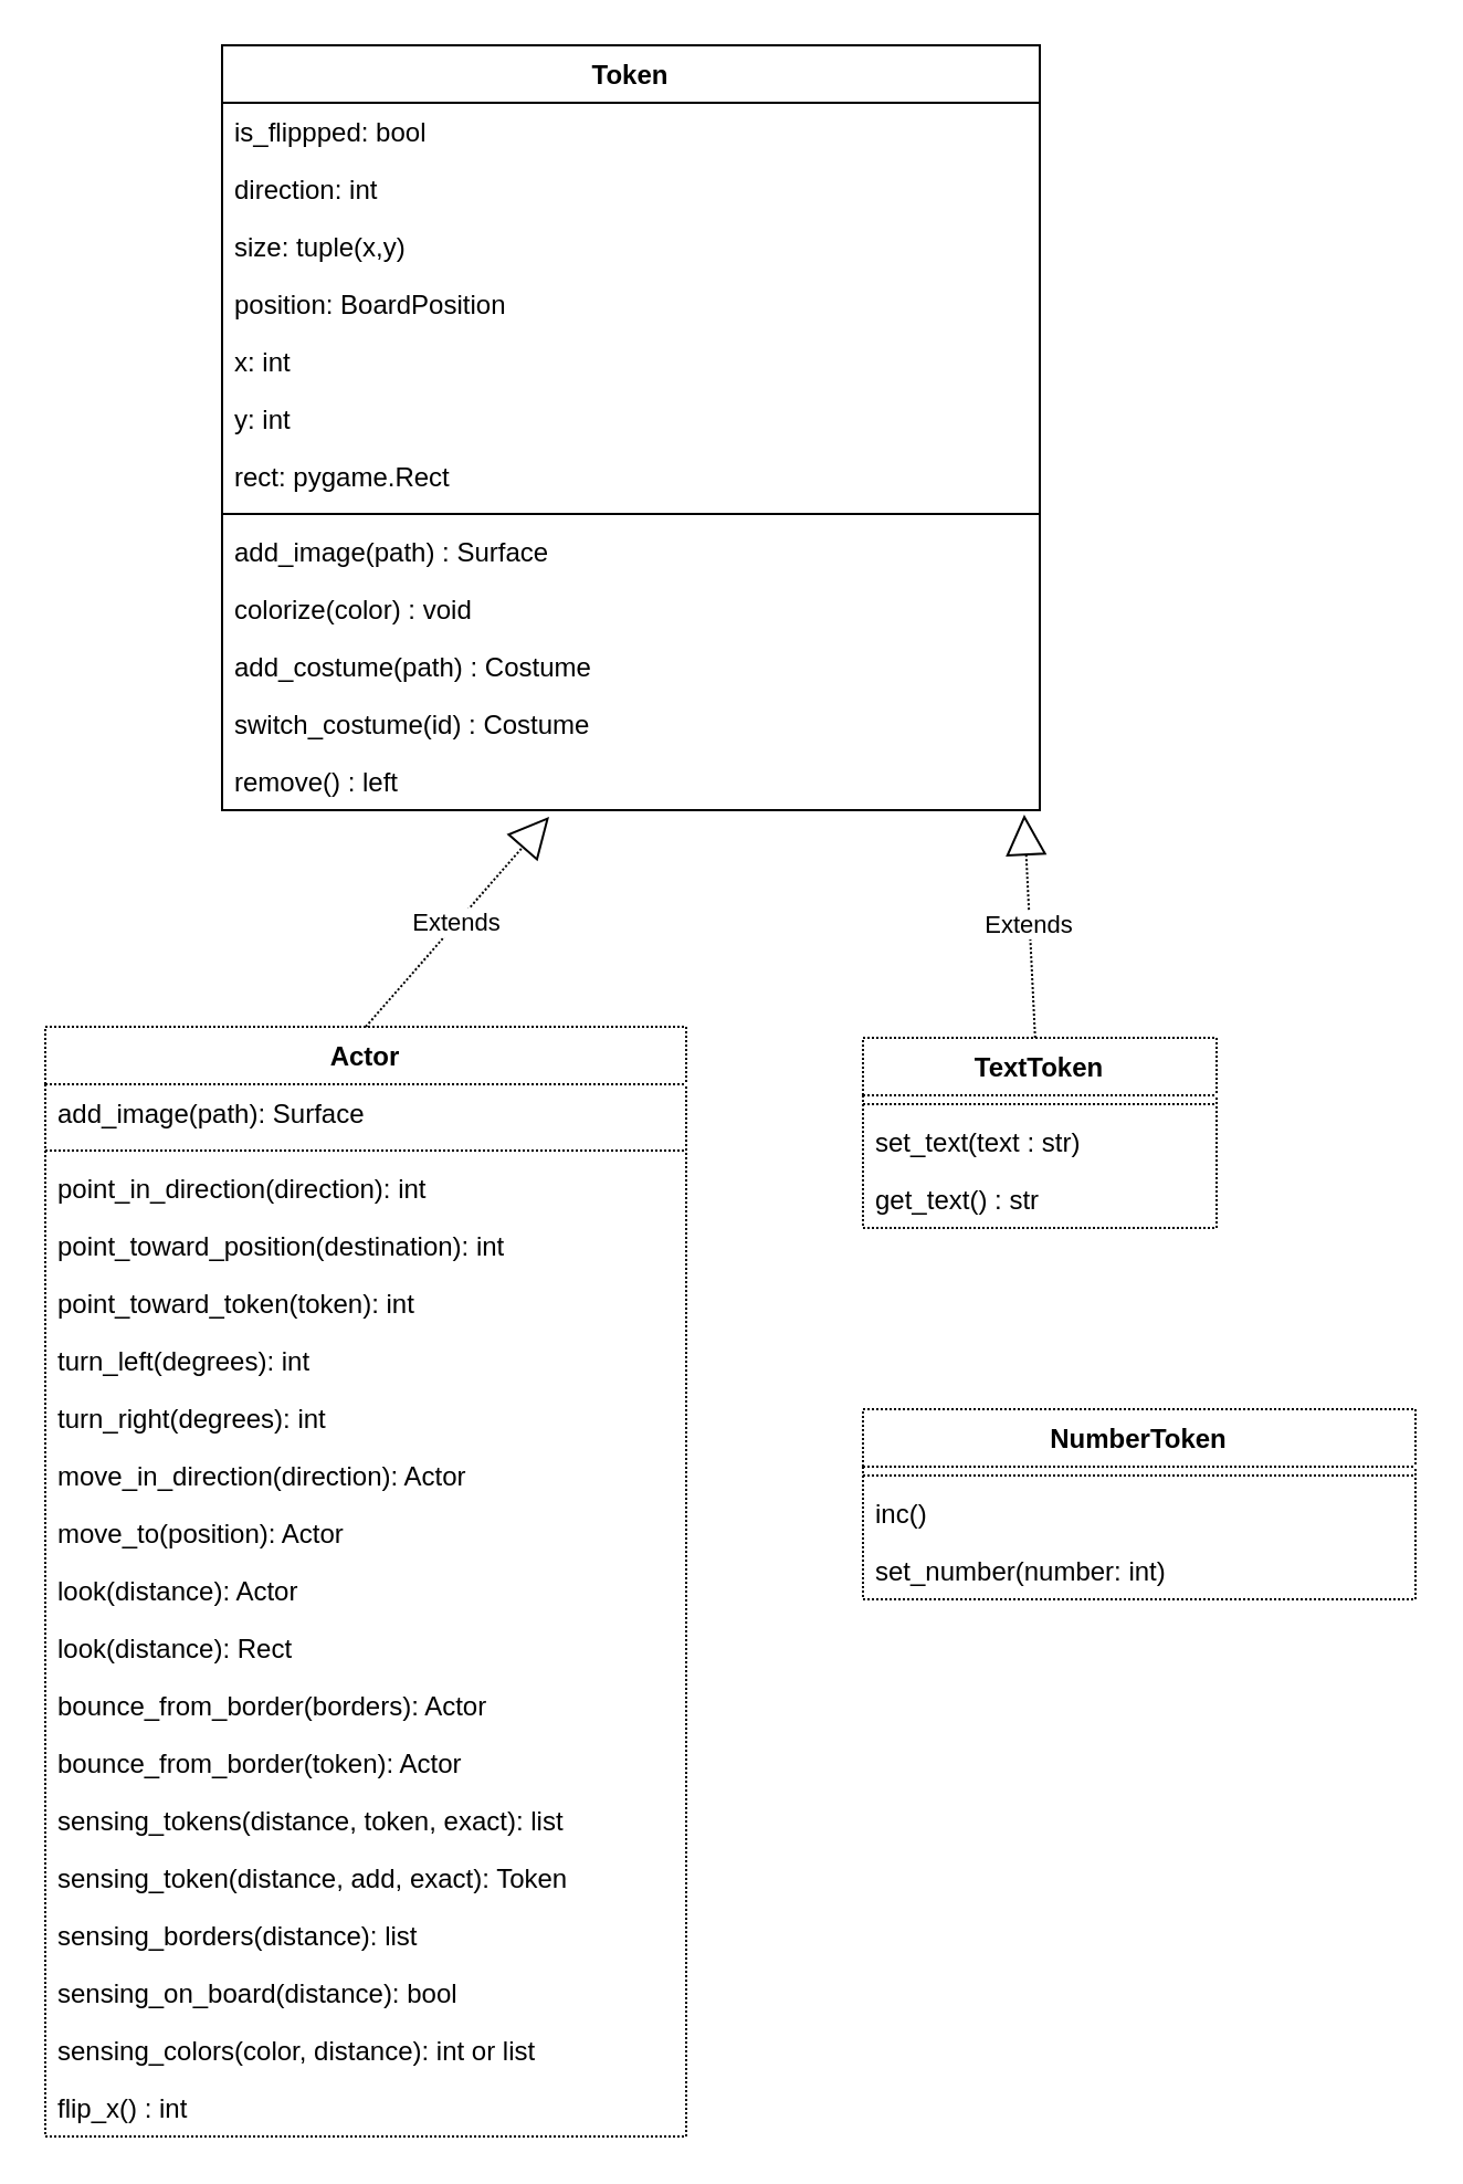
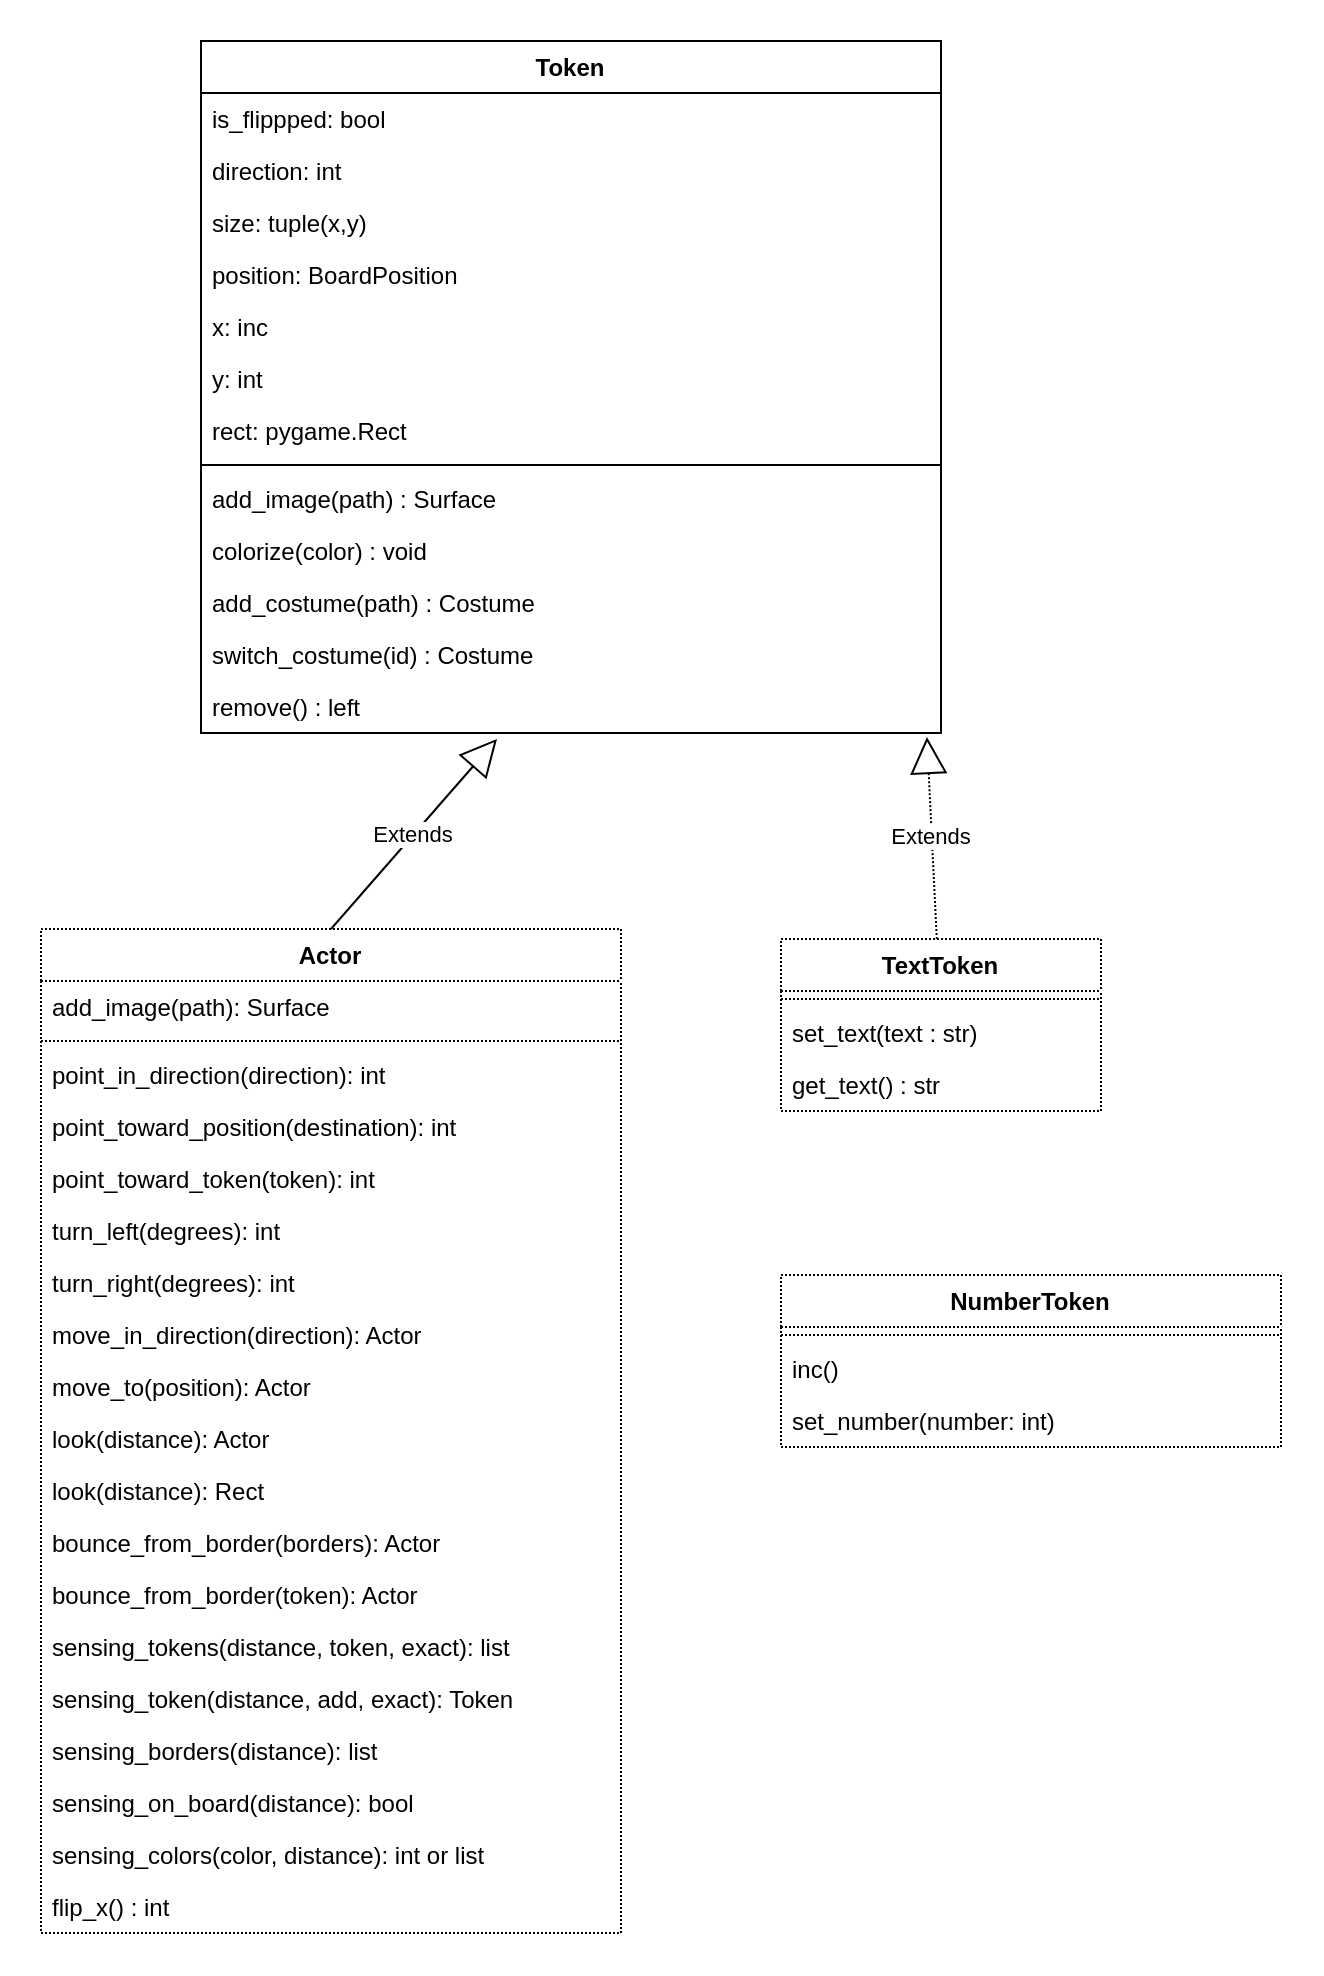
  <mxCell id="0" />
  <mxCell id="1" parent="0" />
  <mxCell id="2" value="Token&#10;&#10;" style="swimlane;fontStyle=1;align=center;verticalAlign=top;childLayout=stackLayout;horizontal=1;startSize=26;horizontalStack=0;resizeParent=1;resizeParentMax=0;resizeLast=0;collapsible=1;marginBottom=0;" parent="1" vertex="1"><mxGeometry x="100" y="20" width="370" height="346" as="geometry" /></mxCell>
  <mxCell id="3" value="is_flippped: bool&#10;" style="text;strokeColor=none;fillColor=none;align=left;verticalAlign=top;spacingLeft=4;spacingRight=4;overflow=hidden;rotatable=0;points=[[0,0.5],[1,0.5]];portConstraint=eastwest;" parent="2" vertex="1"><mxGeometry y="26" width="370" height="26" as="geometry" /></mxCell>
  <mxCell id="4" value="direction: int&#10;" style="text;strokeColor=none;fillColor=none;align=left;verticalAlign=top;spacingLeft=4;spacingRight=4;overflow=hidden;rotatable=0;points=[[0,0.5],[1,0.5]];portConstraint=eastwest;" parent="2" vertex="1"><mxGeometry y="52" width="370" height="26" as="geometry" /></mxCell>
  <mxCell id="5" value="size: tuple(x,y)&#10;" style="text;strokeColor=none;fillColor=none;align=left;verticalAlign=top;spacingLeft=4;spacingRight=4;overflow=hidden;rotatable=0;points=[[0,0.5],[1,0.5]];portConstraint=eastwest;" parent="2" vertex="1"><mxGeometry y="78" width="370" height="26" as="geometry" /></mxCell>
  <mxCell id="6" value="position: BoardPosition&#10;" style="text;strokeColor=none;fillColor=none;align=left;verticalAlign=top;spacingLeft=4;spacingRight=4;overflow=hidden;rotatable=0;points=[[0,0.5],[1,0.5]];portConstraint=eastwest;" parent="2" vertex="1"><mxGeometry y="104" width="370" height="26" as="geometry" /></mxCell>
- <mxCell id="7" value="x: int" style="text;strokeColor=none;fillColor=none;align=left;verticalAlign=top;spacingLeft=4;spacingRight=4;overflow=hidden;rotatable=0;points=[[0,0.5],[1,0.5]];portConstraint=eastwest;" parent="2" vertex="1"><mxGeometry y="130" width="370" height="26" as="geometry" /></mxCell>
+ <mxCell id="7" value="x: inc" style="text;strokeColor=none;fillColor=none;align=left;verticalAlign=top;spacingLeft=4;spacingRight=4;overflow=hidden;rotatable=0;points=[[0,0.5],[1,0.5]];portConstraint=eastwest;" parent="2" vertex="1"><mxGeometry y="130" width="370" height="26" as="geometry" /></mxCell>
  <mxCell id="8" value="y: int&#10;" style="text;strokeColor=none;fillColor=none;align=left;verticalAlign=top;spacingLeft=4;spacingRight=4;overflow=hidden;rotatable=0;points=[[0,0.5],[1,0.5]];portConstraint=eastwest;" parent="2" vertex="1"><mxGeometry y="156" width="370" height="26" as="geometry" /></mxCell>
  <mxCell id="9" value="rect: pygame.Rect&#10;" style="text;strokeColor=none;fillColor=none;align=left;verticalAlign=top;spacingLeft=4;spacingRight=4;overflow=hidden;rotatable=0;points=[[0,0.5],[1,0.5]];portConstraint=eastwest;" parent="2" vertex="1"><mxGeometry y="182" width="370" height="26" as="geometry" /></mxCell>
  <mxCell id="10" value="" style="line;strokeWidth=1;fillColor=none;align=left;verticalAlign=middle;spacingTop=-1;spacingLeft=3;spacingRight=3;rotatable=0;labelPosition=right;points=[];portConstraint=eastwest;" parent="2" vertex="1"><mxGeometry y="208" width="370" height="8" as="geometry" /></mxCell>
  <mxCell id="11" value="add_image(path) : Surface" style="text;strokeColor=none;fillColor=none;align=left;verticalAlign=top;spacingLeft=4;spacingRight=4;overflow=hidden;rotatable=0;points=[[0,0.5],[1,0.5]];portConstraint=eastwest;" parent="2" vertex="1"><mxGeometry y="216" width="370" height="26" as="geometry" /></mxCell>
  <mxCell id="12" value="colorize(color) : void" style="text;strokeColor=none;fillColor=none;align=left;verticalAlign=top;spacingLeft=4;spacingRight=4;overflow=hidden;rotatable=0;points=[[0,0.5],[1,0.5]];portConstraint=eastwest;" parent="2" vertex="1"><mxGeometry y="242" width="370" height="26" as="geometry" /></mxCell>
  <mxCell id="13" value="add_costume(path) : Costume" style="text;strokeColor=none;fillColor=none;align=left;verticalAlign=top;spacingLeft=4;spacingRight=4;overflow=hidden;rotatable=0;points=[[0,0.5],[1,0.5]];portConstraint=eastwest;" parent="2" vertex="1"><mxGeometry y="268" width="370" height="26" as="geometry" /></mxCell>
  <mxCell id="14" value="switch_costume(id) : Costume" style="text;strokeColor=none;fillColor=none;align=left;verticalAlign=top;spacingLeft=4;spacingRight=4;overflow=hidden;rotatable=0;points=[[0,0.5],[1,0.5]];portConstraint=eastwest;" parent="2" vertex="1"><mxGeometry y="294" width="370" height="26" as="geometry" /></mxCell>
  <mxCell id="15" value="remove() : left" style="text;strokeColor=none;fillColor=none;align=left;verticalAlign=top;spacingLeft=4;spacingRight=4;overflow=hidden;rotatable=0;points=[[0,0.5],[1,0.5]];portConstraint=eastwest;" parent="2" vertex="1"><mxGeometry y="320" width="370" height="26" as="geometry" /></mxCell>
  <mxCell id="16" value="Actor&#10;" style="swimlane;fontStyle=1;align=center;verticalAlign=top;childLayout=stackLayout;horizontal=1;startSize=26;horizontalStack=0;resizeParent=1;resizeParentMax=0;resizeLast=0;collapsible=1;marginBottom=0;dashed=1;dashPattern=1 1;strokeColor=#000000;fontColor=#000000;" parent="1" vertex="1"><mxGeometry x="20" y="464" width="290" height="502" as="geometry" /></mxCell>
  <mxCell id="17" value="add_image(path): Surface" style="text;strokeColor=none;fillColor=none;align=left;verticalAlign=top;spacingLeft=4;spacingRight=4;overflow=hidden;rotatable=0;points=[[0,0.5],[1,0.5]];portConstraint=eastwest;" parent="16" vertex="1"><mxGeometry y="26" width="290" height="26" as="geometry" /></mxCell>
  <mxCell id="18" value="" style="line;strokeWidth=1;align=left;verticalAlign=middle;spacingTop=-1;spacingLeft=3;spacingRight=3;rotatable=0;labelPosition=right;points=[];portConstraint=eastwest;dashed=1;dashPattern=1 1;strokeColor=#000000;fontColor=#B3B3B3;" parent="16" vertex="1"><mxGeometry y="52" width="290" height="8" as="geometry" /></mxCell>
  <mxCell id="19" value="point_in_direction(direction): int" style="text;strokeColor=none;fillColor=none;align=left;verticalAlign=top;spacingLeft=4;spacingRight=4;overflow=hidden;rotatable=0;points=[[0,0.5],[1,0.5]];portConstraint=eastwest;" parent="16" vertex="1"><mxGeometry y="60" width="290" height="26" as="geometry" /></mxCell>
  <mxCell id="20" value="point_toward_position(destination): int" style="text;strokeColor=none;fillColor=none;align=left;verticalAlign=top;spacingLeft=4;spacingRight=4;overflow=hidden;rotatable=0;points=[[0,0.5],[1,0.5]];portConstraint=eastwest;" parent="16" vertex="1"><mxGeometry y="86" width="290" height="26" as="geometry" /></mxCell>
  <mxCell id="21" value="point_toward_token(token): int" style="text;strokeColor=none;fillColor=none;align=left;verticalAlign=top;spacingLeft=4;spacingRight=4;overflow=hidden;rotatable=0;points=[[0,0.5],[1,0.5]];portConstraint=eastwest;" parent="16" vertex="1"><mxGeometry y="112" width="290" height="26" as="geometry" /></mxCell>
  <mxCell id="22" value="turn_left(degrees): int" style="text;strokeColor=none;fillColor=none;align=left;verticalAlign=top;spacingLeft=4;spacingRight=4;overflow=hidden;rotatable=0;points=[[0,0.5],[1,0.5]];portConstraint=eastwest;" parent="16" vertex="1"><mxGeometry y="138" width="290" height="26" as="geometry" /></mxCell>
  <mxCell id="23" value="turn_right(degrees): int" style="text;strokeColor=none;fillColor=none;align=left;verticalAlign=top;spacingLeft=4;spacingRight=4;overflow=hidden;rotatable=0;points=[[0,0.5],[1,0.5]];portConstraint=eastwest;" parent="16" vertex="1"><mxGeometry y="164" width="290" height="26" as="geometry" /></mxCell>
  <mxCell id="24" value="move_in_direction(direction): Actor" style="text;strokeColor=none;fillColor=none;align=left;verticalAlign=top;spacingLeft=4;spacingRight=4;overflow=hidden;rotatable=0;points=[[0,0.5],[1,0.5]];portConstraint=eastwest;" parent="16" vertex="1"><mxGeometry y="190" width="290" height="26" as="geometry" /></mxCell>
  <mxCell id="25" value="move_to(position): Actor" style="text;strokeColor=none;fillColor=none;align=left;verticalAlign=top;spacingLeft=4;spacingRight=4;overflow=hidden;rotatable=0;points=[[0,0.5],[1,0.5]];portConstraint=eastwest;" parent="16" vertex="1"><mxGeometry y="216" width="290" height="26" as="geometry" /></mxCell>
  <mxCell id="26" value="look(distance): Actor" style="text;strokeColor=none;fillColor=none;align=left;verticalAlign=top;spacingLeft=4;spacingRight=4;overflow=hidden;rotatable=0;points=[[0,0.5],[1,0.5]];portConstraint=eastwest;" parent="16" vertex="1"><mxGeometry y="242" width="290" height="26" as="geometry" /></mxCell>
  <mxCell id="27" value="look(distance): Rect" style="text;strokeColor=none;fillColor=none;align=left;verticalAlign=top;spacingLeft=4;spacingRight=4;overflow=hidden;rotatable=0;points=[[0,0.5],[1,0.5]];portConstraint=eastwest;" parent="16" vertex="1"><mxGeometry y="268" width="290" height="26" as="geometry" /></mxCell>
  <mxCell id="28" value="bounce_from_border(borders): Actor" style="text;strokeColor=none;fillColor=none;align=left;verticalAlign=top;spacingLeft=4;spacingRight=4;overflow=hidden;rotatable=0;points=[[0,0.5],[1,0.5]];portConstraint=eastwest;" parent="16" vertex="1"><mxGeometry y="294" width="290" height="26" as="geometry" /></mxCell>
  <mxCell id="29" value="bounce_from_border(token): Actor" style="text;strokeColor=none;fillColor=none;align=left;verticalAlign=top;spacingLeft=4;spacingRight=4;overflow=hidden;rotatable=0;points=[[0,0.5],[1,0.5]];portConstraint=eastwest;" parent="16" vertex="1"><mxGeometry y="320" width="290" height="26" as="geometry" /></mxCell>
  <mxCell id="30" value="sensing_tokens(distance, token, exact): list" style="text;strokeColor=none;fillColor=none;align=left;verticalAlign=top;spacingLeft=4;spacingRight=4;overflow=hidden;rotatable=0;points=[[0,0.5],[1,0.5]];portConstraint=eastwest;" parent="16" vertex="1"><mxGeometry y="346" width="290" height="26" as="geometry" /></mxCell>
  <mxCell id="31" value="sensing_token(distance, add, exact): Token" style="text;strokeColor=none;fillColor=none;align=left;verticalAlign=top;spacingLeft=4;spacingRight=4;overflow=hidden;rotatable=0;points=[[0,0.5],[1,0.5]];portConstraint=eastwest;" parent="16" vertex="1"><mxGeometry y="372" width="290" height="26" as="geometry" /></mxCell>
  <mxCell id="32" value="sensing_borders(distance): list" style="text;strokeColor=none;fillColor=none;align=left;verticalAlign=top;spacingLeft=4;spacingRight=4;overflow=hidden;rotatable=0;points=[[0,0.5],[1,0.5]];portConstraint=eastwest;" parent="16" vertex="1"><mxGeometry y="398" width="290" height="26" as="geometry" /></mxCell>
  <mxCell id="33" value="sensing_on_board(distance): bool" style="text;strokeColor=none;fillColor=none;align=left;verticalAlign=top;spacingLeft=4;spacingRight=4;overflow=hidden;rotatable=0;points=[[0,0.5],[1,0.5]];portConstraint=eastwest;" parent="16" vertex="1"><mxGeometry y="424" width="290" height="26" as="geometry" /></mxCell>
  <mxCell id="34" value="sensing_colors(color, distance): int or list" style="text;strokeColor=none;fillColor=none;align=left;verticalAlign=top;spacingLeft=4;spacingRight=4;overflow=hidden;rotatable=0;points=[[0,0.5],[1,0.5]];portConstraint=eastwest;" parent="16" vertex="1"><mxGeometry y="450" width="290" height="26" as="geometry" /></mxCell>
  <mxCell id="35" value="flip_x() : int" style="text;strokeColor=none;fillColor=none;align=left;verticalAlign=top;spacingLeft=4;spacingRight=4;overflow=hidden;rotatable=0;points=[[0,0.5],[1,0.5]];portConstraint=eastwest;" parent="16" vertex="1"><mxGeometry y="476" width="290" height="26" as="geometry" /></mxCell>
  <mxCell id="36" value="NumberToken&#10;" style="swimlane;fontStyle=1;align=center;verticalAlign=top;childLayout=stackLayout;horizontal=1;startSize=26;horizontalStack=0;resizeParent=1;resizeParentMax=0;resizeLast=0;collapsible=1;marginBottom=0;dashed=1;dashPattern=1 1;strokeColor=#000000;fontColor=#000000;" parent="1" vertex="1"><mxGeometry x="390" y="637" width="250" height="86" as="geometry" /></mxCell>
  <mxCell id="37" value="" style="line;strokeWidth=1;align=left;verticalAlign=middle;spacingTop=-1;spacingLeft=3;spacingRight=3;rotatable=0;labelPosition=right;points=[];portConstraint=eastwest;dashed=1;dashPattern=1 1;strokeColor=#000000;fontColor=#000000;" parent="36" vertex="1"><mxGeometry y="26" width="250" height="8" as="geometry" /></mxCell>
  <mxCell id="38" value="inc()" style="text;strokeColor=none;fillColor=none;align=left;verticalAlign=top;spacingLeft=4;spacingRight=4;overflow=hidden;rotatable=0;points=[[0,0.5],[1,0.5]];portConstraint=eastwest;" parent="36" vertex="1"><mxGeometry y="34" width="250" height="26" as="geometry" /></mxCell>
  <mxCell id="39" value="set_number(number: int)" style="text;strokeColor=none;fillColor=none;align=left;verticalAlign=top;spacingLeft=4;spacingRight=4;overflow=hidden;rotatable=0;points=[[0,0.5],[1,0.5]];portConstraint=eastwest;" parent="36" vertex="1"><mxGeometry y="60" width="250" height="26" as="geometry" /></mxCell>
  <mxCell id="40" value="TextToken&#10;" style="swimlane;fontStyle=1;align=center;verticalAlign=top;childLayout=stackLayout;horizontal=1;startSize=26;horizontalStack=0;resizeParent=1;resizeParentMax=0;resizeLast=0;collapsible=1;marginBottom=0;dashed=1;dashPattern=1 1;strokeColor=#000000;fontColor=#000000;" parent="1" vertex="1"><mxGeometry x="390" y="469" width="160" height="86" as="geometry" /></mxCell>
  <mxCell id="41" value="" style="line;strokeWidth=1;align=left;verticalAlign=middle;spacingTop=-1;spacingLeft=3;spacingRight=3;rotatable=0;labelPosition=right;points=[];portConstraint=eastwest;dashed=1;dashPattern=1 1;strokeColor=#000000;fontColor=#000000;" parent="40" vertex="1"><mxGeometry y="26" width="160" height="8" as="geometry" /></mxCell>
  <mxCell id="42" value="set_text(text : str)" style="text;strokeColor=none;fillColor=none;align=left;verticalAlign=top;spacingLeft=4;spacingRight=4;overflow=hidden;rotatable=0;points=[[0,0.5],[1,0.5]];portConstraint=eastwest;" parent="40" vertex="1"><mxGeometry y="34" width="160" height="26" as="geometry" /></mxCell>
  <mxCell id="43" value="get_text() : str" style="text;strokeColor=none;fillColor=none;align=left;verticalAlign=top;spacingLeft=4;spacingRight=4;overflow=hidden;rotatable=0;points=[[0,0.5],[1,0.5]];portConstraint=eastwest;" parent="40" vertex="1"><mxGeometry y="60" width="160" height="26" as="geometry" /></mxCell>
- <mxCell id="44" value="Extends" style="endArrow=block;endSize=16;endFill=0;html=1;exitX=0.5;exitY=0;exitDx=0;exitDy=0;entryX=0.4;entryY=1.115;entryDx=0;entryDy=0;entryPerimeter=0;dashed=1;dashPattern=1 1;strokeColor=#000000;fontColor=#000000;" parent="1" source="16" target="15" edge="1"><mxGeometry width="160" relative="1" as="geometry"><mxPoint x="190" y="469" as="sourcePoint" /><mxPoint x="214" y="498" as="targetPoint" /></mxGeometry></mxCell>
+ <mxCell id="44" value="Extends" style="endArrow=block;endSize=16;endFill=0;html=1;exitX=0.5;exitY=0;exitDx=0;exitDy=0;entryX=0.4;entryY=1.115;entryDx=0;entryDy=0;entryPerimeter=0;dashed=0;dashPattern=1 1;strokeColor=#000000;fontColor=#000000;" parent="1" source="16" target="15" edge="1"><mxGeometry width="160" relative="1" as="geometry"><mxPoint x="190" y="469" as="sourcePoint" /><mxPoint x="214" y="498" as="targetPoint" /></mxGeometry></mxCell>
  <mxCell id="45" value="Extends" style="endArrow=block;endSize=16;endFill=0;html=1;entryX=0.981;entryY=1.077;entryDx=0;entryDy=0;entryPerimeter=0;dashed=1;dashPattern=1 1;strokeColor=#000000;fontColor=#000000;" parent="1" source="40" target="15" edge="1"><mxGeometry width="160" relative="1" as="geometry"><mxPoint x="320" y="514" as="sourcePoint" /><mxPoint x="378" y="499" as="targetPoint" /></mxGeometry></mxCell>
